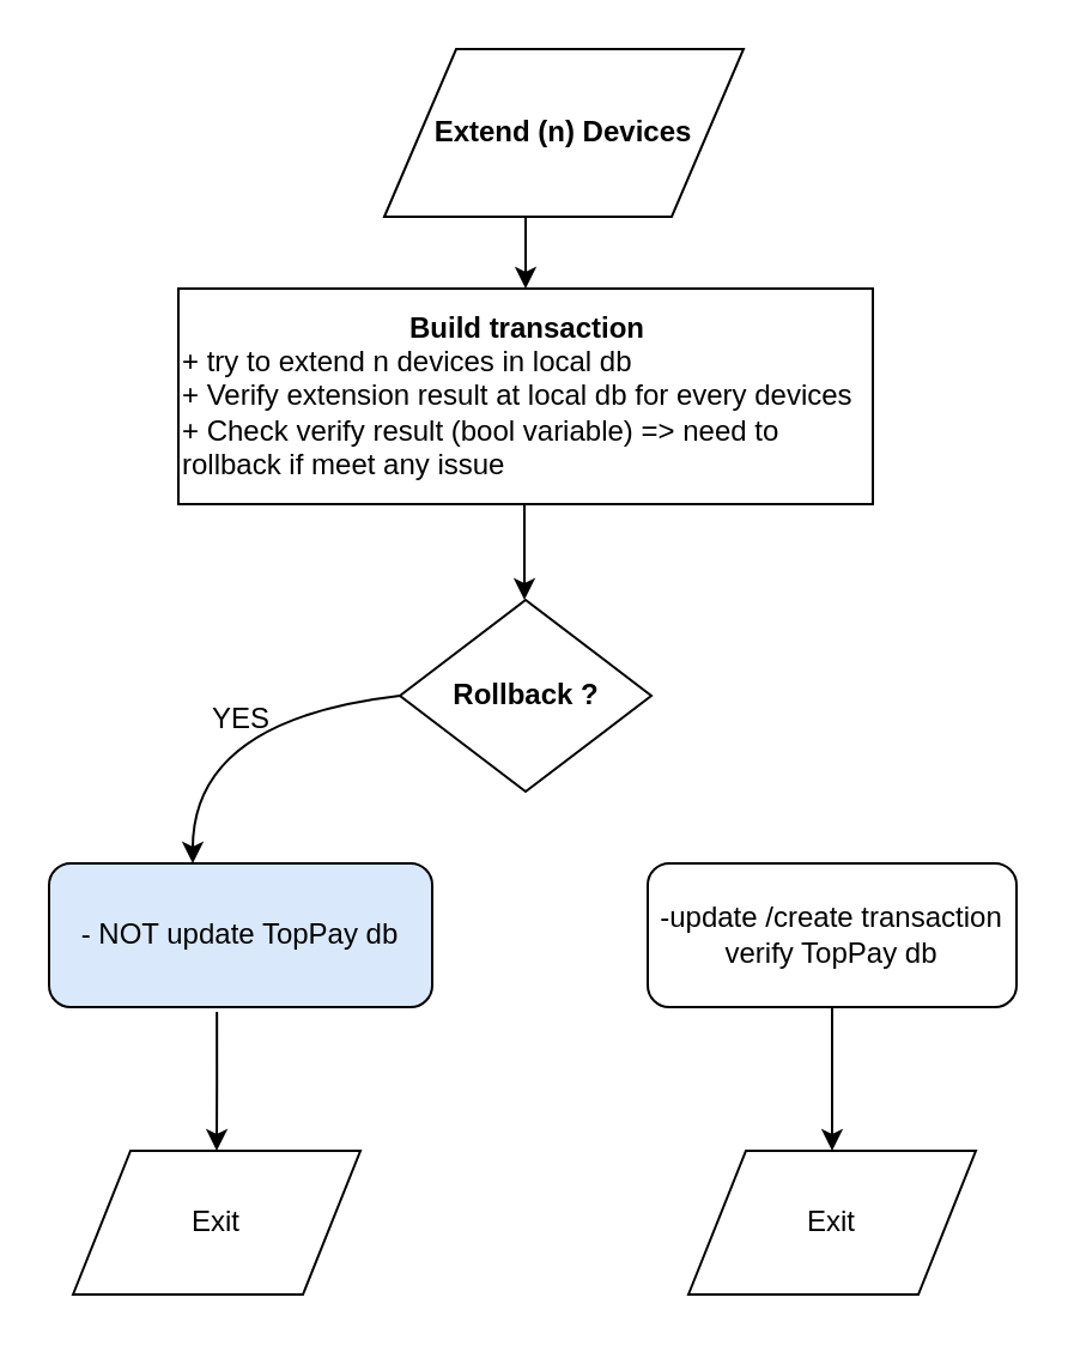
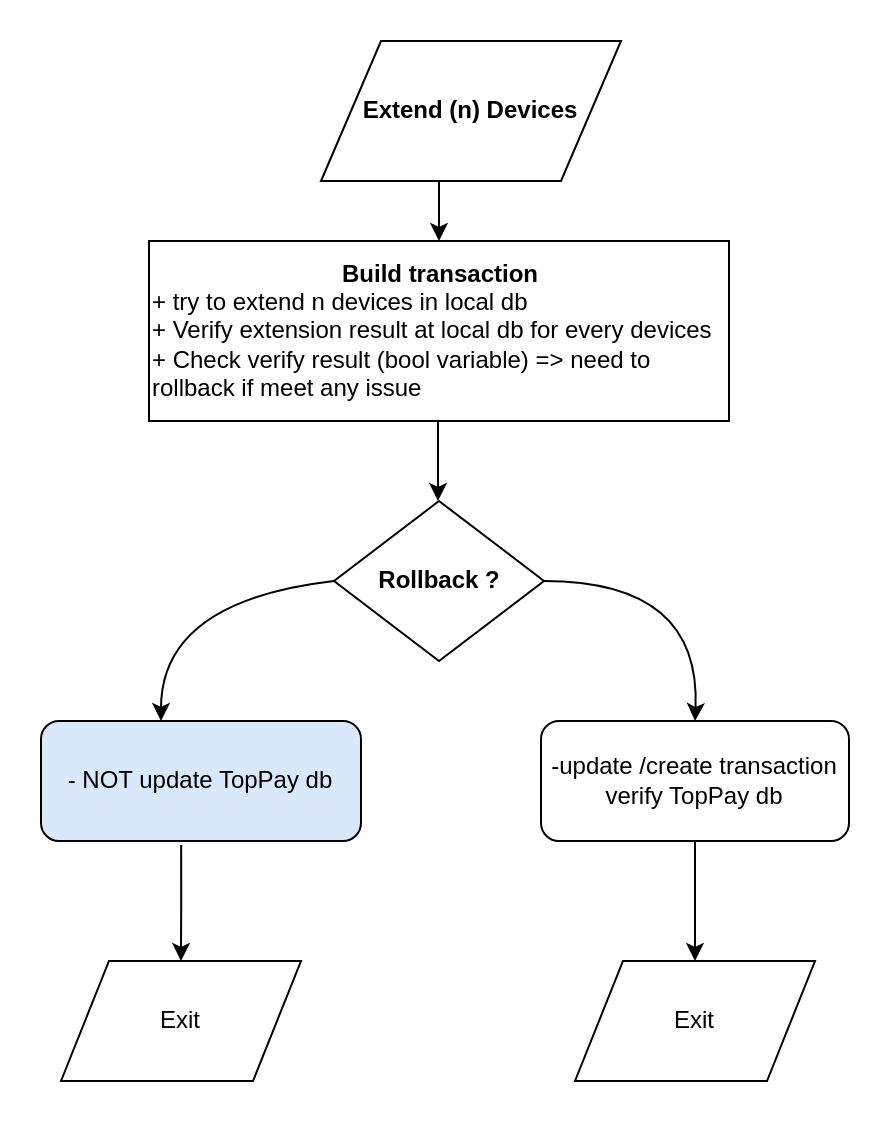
  <mxCell id="0" />
  <mxCell id="1" parent="0" />
  <mxCell id="2" value="Extend (n) Devices" style="shape=parallelogram;perimeter=parallelogramPerimeter;whiteSpace=wrap;html=1;fontStyle=1" vertex="1" parent="1"><mxGeometry x="160" y="20" width="150" height="70" as="geometry" /></mxCell>
  <mxCell id="3" value="&lt;div style=&quot;text-align: center&quot;&gt;&lt;span&gt;Build transaction&lt;/span&gt;&lt;/div&gt;&lt;span style=&quot;font-weight: normal&quot;&gt;+ try to extend n devices in local db&amp;nbsp;&lt;br&gt;+ Verify extension result at local db for every devices&lt;br&gt;+ Check verify result (bool variable) =&amp;gt; need to rollback if meet any issue&lt;/span&gt;" style="rounded=0;whiteSpace=wrap;html=1;fontStyle=1;align=left;" vertex="1" parent="1"><mxGeometry x="74" y="120" width="290" height="90" as="geometry" /></mxCell>
  <mxCell id="4" value="Rollback ?" style="rhombus;whiteSpace=wrap;html=1;fontStyle=1" vertex="1" parent="1"><mxGeometry x="166.5" y="250" width="105" height="80" as="geometry" /></mxCell>
  <mxCell id="5" value="" style="endArrow=classic;html=1;entryX=0.5;entryY=0;entryDx=0;entryDy=0;" edge="1" parent="1" target="3"><mxGeometry width="50" height="50" relative="1" as="geometry"><mxPoint x="219" y="90" as="sourcePoint" /><mxPoint x="270" y="90" as="targetPoint" /></mxGeometry></mxCell>
  <mxCell id="6" value="" style="endArrow=classic;html=1;exitX=0.5;exitY=1;exitDx=0;exitDy=0;entryX=0.5;entryY=0;entryDx=0;entryDy=0;" edge="1" parent="1"><mxGeometry width="50" height="50" relative="1" as="geometry"><mxPoint x="218.5" y="210" as="sourcePoint" /><mxPoint x="218.5" y="250" as="targetPoint" /></mxGeometry></mxCell>
  <mxCell id="7" value="- NOT update TopPay db" style="rounded=1;whiteSpace=wrap;html=1;fillColor=#dae8fc;" vertex="1" parent="1"><mxGeometry x="20" y="360" width="160" height="60" as="geometry" /></mxCell>
  <mxCell id="8" value="-update /create transaction verify TopPay db" style="rounded=1;whiteSpace=wrap;html=1;" vertex="1" parent="1"><mxGeometry x="270" y="360" width="154" height="60" as="geometry" /></mxCell>
  <mxCell id="9" value="" style="curved=1;endArrow=classic;html=1;exitX=0;exitY=0.5;exitDx=0;exitDy=0;" edge="1" parent="1" source="4"><mxGeometry width="50" height="50" relative="1" as="geometry"><mxPoint x="200" y="420" as="sourcePoint" /><mxPoint x="80" y="360" as="targetPoint" /><Array as="points"><mxPoint x="80" y="300" /></Array></mxGeometry></mxCell>
- <mxCell id="11" value="YES&lt;br&gt;" style="text;html=1;align=center;verticalAlign=middle;resizable=0;points=[];autosize=1;" vertex="1" parent="1"><mxGeometry x="80" y="290" width="40" height="20" as="geometry" /></mxCell>
+ <mxCell id="10" value="" style="curved=1;endArrow=classic;html=1;exitX=1;exitY=0.5;exitDx=0;exitDy=0;entryX=0.5;entryY=0;entryDx=0;entryDy=0;" edge="1" parent="1" source="4" target="8"><mxGeometry width="50" height="50" relative="1" as="geometry"><mxPoint x="176.5" y="300" as="sourcePoint" /><mxPoint x="370" y="350" as="targetPoint" /><Array as="points"><mxPoint x="350" y="290" /></Array></mxGeometry></mxCell>
  <mxCell id="12" value="Exit" style="shape=parallelogram;perimeter=parallelogramPerimeter;whiteSpace=wrap;html=1;" vertex="1" parent="1"><mxGeometry x="30" y="480" width="120" height="60" as="geometry" /></mxCell>
  <mxCell id="13" value="Exit" style="shape=parallelogram;perimeter=parallelogramPerimeter;whiteSpace=wrap;html=1;" vertex="1" parent="1"><mxGeometry x="287" y="480" width="120" height="60" as="geometry" /></mxCell>
  <mxCell id="14" value="" style="edgeStyle=orthogonalEdgeStyle;rounded=0;orthogonalLoop=1;jettySize=auto;html=1;entryX=0.5;entryY=0;entryDx=0;entryDy=0;exitX=0.438;exitY=1.033;exitDx=0;exitDy=0;exitPerimeter=0;" edge="1" parent="1" source="7" target="12"><mxGeometry relative="1" as="geometry"><mxPoint x="170" y="450" as="sourcePoint" /><mxPoint x="229" y="220" as="targetPoint" /></mxGeometry></mxCell>
  <mxCell id="15" value="" style="edgeStyle=orthogonalEdgeStyle;rounded=0;orthogonalLoop=1;jettySize=auto;html=1;entryX=0.5;entryY=0;entryDx=0;entryDy=0;exitX=0.5;exitY=1;exitDx=0;exitDy=0;" edge="1" parent="1" source="8" target="13"><mxGeometry relative="1" as="geometry"><mxPoint x="100.08" y="431.98" as="sourcePoint" /><mxPoint x="100" y="490" as="targetPoint" /></mxGeometry></mxCell>
